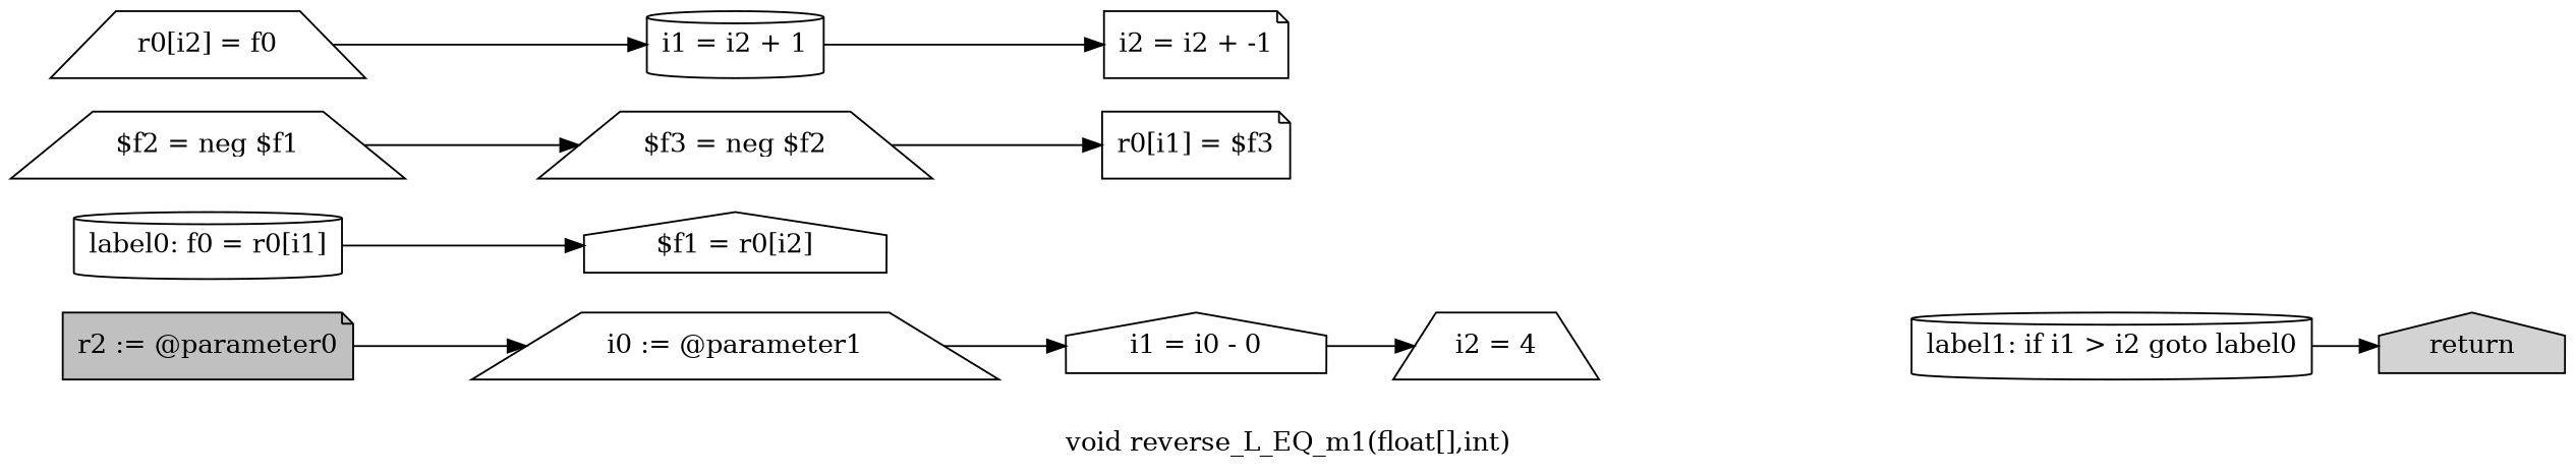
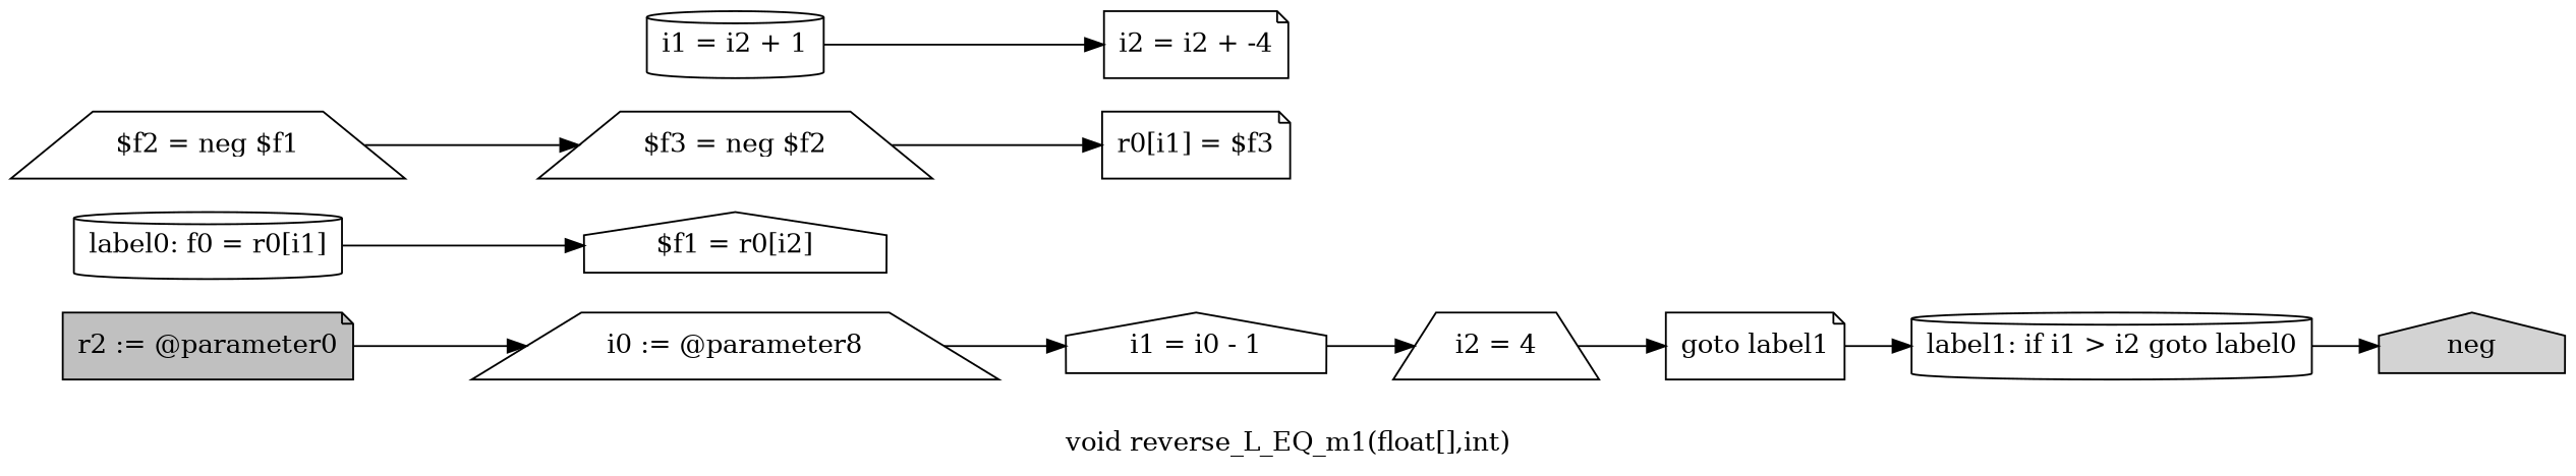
  digraph {
    label="void reverse_L_EQ_m1(float[],int)"
    rankdir=LR
    node [shape=trapezium]
    n1 [fillcolor=gray label="r2 := @parameter0" shape=note style=filled]
-   n2 [label="i0 := @parameter1"]
-   n3 [label="i1 = i0 - 0" shape=house]
+   n2 [label="i0 := @parameter8"]
+   n3 [label="i1 = i0 - 1" shape=house]
    n4 [label="i2 = 4"]
+   n5 [label="goto label1" shape=note]
    n6 [label="label1: if i1 > i2 goto label0" shape=cylinder]
-   n7 [fillcolor=lightgray label=return shape=house style=filled]
+   n7 [fillcolor=lightgray label=neg shape=house style=filled]
    n8 [label="label0: f0 = r0[i1]" shape=cylinder]
    n9 [label="$f1 = r0[i2]" shape=house]
    n10 [label="$f2 = neg $f1"]
    n11 [label="$f3 = neg $f2"]
    n12 [label="r0[i1] = $f3" shape=note]
-   n13 [label="r0[i2] = f0"]
    n14 [label="i1 = i2 + 1" shape=cylinder]
-   n15 [label="i2 = i2 + -1" shape=note]
+   n15 [label="i2 = i2 + -4" shape=note]
    n1 -> n2
    n2 -> n3
    n3 -> n4
+   n4 -> n5
+   n5 -> n6
    n6 -> n7
    n8 -> n9
    n10 -> n11
    n11 -> n12
-   n13 -> n14
    n14 -> n15
  }
